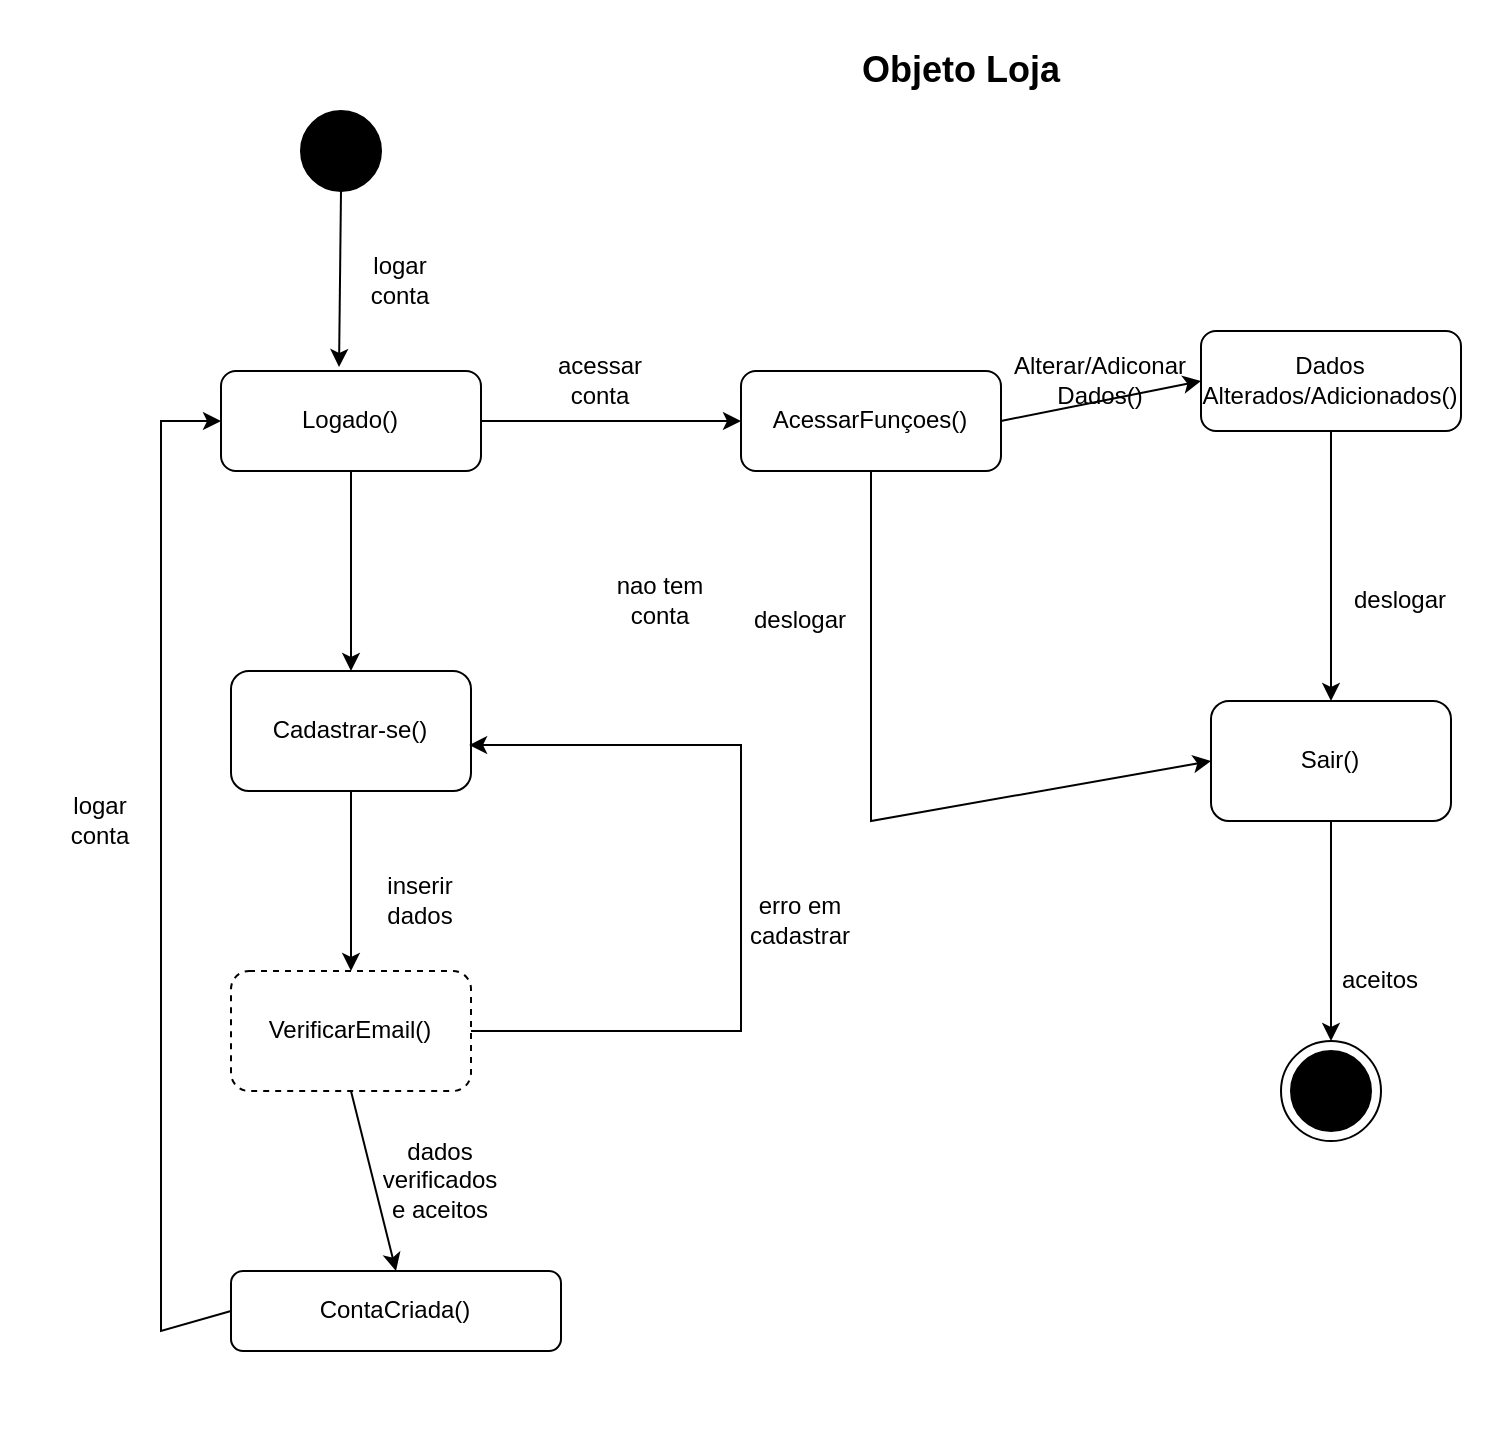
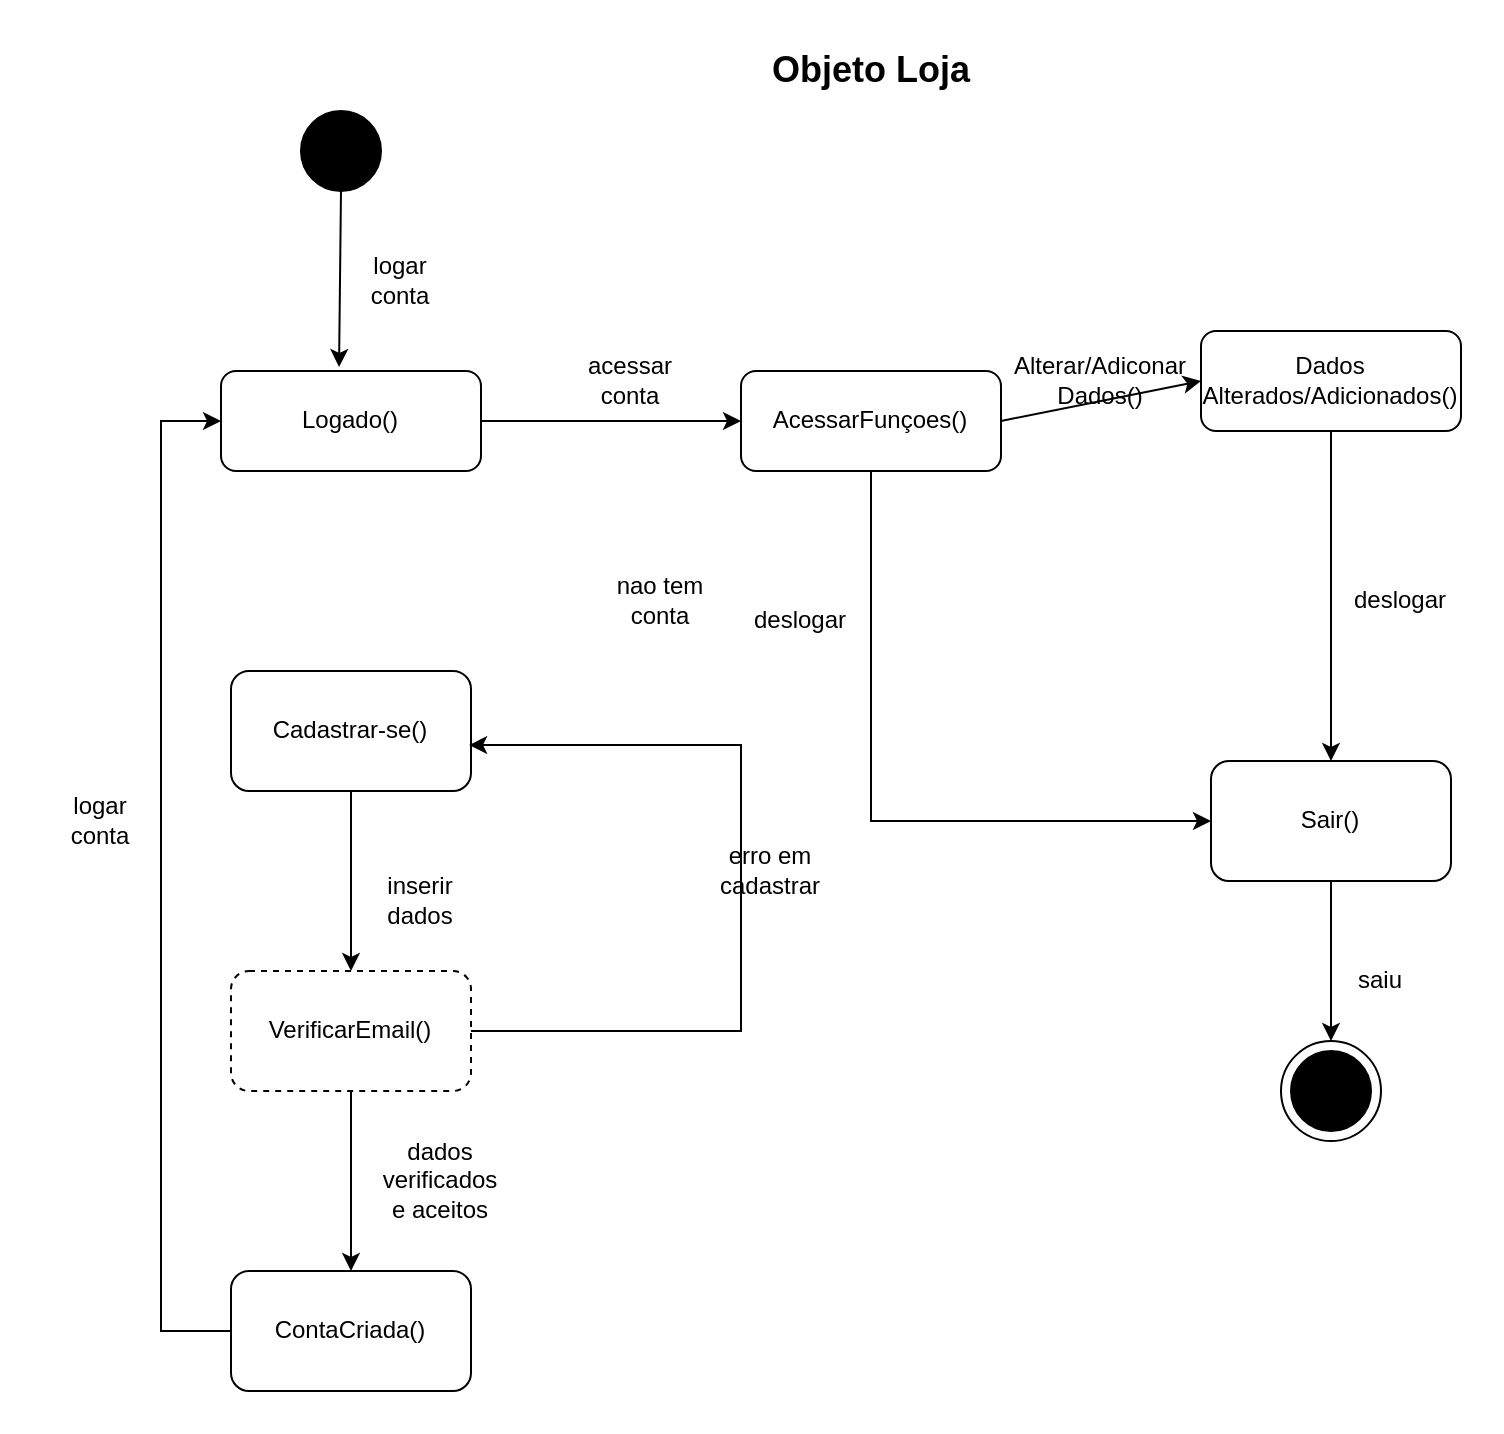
  <mxCell id="0" />
  <mxCell id="1" parent="0" />
  <mxCell id="2" value="" style="ellipse;whiteSpace=wrap;html=1;aspect=fixed;fillColor=#000000;" vertex="1" parent="1"><mxGeometry x="150" y="55" width="40" height="40" as="geometry" /></mxCell>
  <mxCell id="3" value="Logado()" style="rounded=1;whiteSpace=wrap;html=1;fillColor=#FFFFFF;" vertex="1" parent="1"><mxGeometry x="110" y="185" width="130" height="50" as="geometry" /></mxCell>
  <mxCell id="4" value="" style="endArrow=classic;html=1;rounded=0;exitX=0.5;exitY=1;exitDx=0;exitDy=0;entryX=0.454;entryY=-0.04;entryDx=0;entryDy=0;entryPerimeter=0;" edge="1" parent="1" source="2" target="3"><mxGeometry width="50" height="50" relative="1" as="geometry"><mxPoint x="400" y="325" as="sourcePoint" /><mxPoint x="450" y="275" as="targetPoint" /></mxGeometry></mxCell>
  <mxCell id="5" value="logar conta" style="text;html=1;strokeColor=none;fillColor=none;align=center;verticalAlign=middle;whiteSpace=wrap;rounded=0;" vertex="1" parent="1"><mxGeometry x="170" y="125" width="60" height="30" as="geometry" /></mxCell>
- <mxCell id="6" value="" style="endArrow=classic;html=1;rounded=0;exitX=0.5;exitY=1;exitDx=0;exitDy=0;entryX=0.5;entryY=0;entryDx=0;entryDy=0;" edge="1" parent="1" source="3" target="7"><mxGeometry width="50" height="50" relative="1" as="geometry"><mxPoint x="180" y="365" as="sourcePoint" /><mxPoint x="175" y="325" as="targetPoint" /></mxGeometry></mxCell>
  <mxCell id="7" value="Cadastrar-se()" style="rounded=1;whiteSpace=wrap;html=1;fillColor=#FFFFFF;" vertex="1" parent="1"><mxGeometry x="115" y="335" width="120" height="60" as="geometry" /></mxCell>
  <mxCell id="8" value="nao tem conta" style="text;html=1;strokeColor=none;fillColor=none;align=center;verticalAlign=middle;whiteSpace=wrap;rounded=0;" vertex="1" parent="1"><mxGeometry x="300" y="285" width="60" height="30" as="geometry" /></mxCell>
  <mxCell id="9" value="VerificarEmail()" style="rounded=1;whiteSpace=wrap;html=1;fillColor=#FFFFFF;dashed=1;" vertex="1" parent="1"><mxGeometry x="115" y="485" width="120" height="60" as="geometry" /></mxCell>
  <mxCell id="10" value="" style="endArrow=classic;html=1;rounded=0;exitX=0.5;exitY=1;exitDx=0;exitDy=0;entryX=0.5;entryY=0;entryDx=0;entryDy=0;" edge="1" parent="1" source="7" target="9"><mxGeometry width="50" height="50" relative="1" as="geometry"><mxPoint x="400" y="415" as="sourcePoint" /><mxPoint x="450" y="365" as="targetPoint" /></mxGeometry></mxCell>
  <mxCell id="11" value="inserir dados" style="text;html=1;strokeColor=none;fillColor=none;align=center;verticalAlign=middle;whiteSpace=wrap;rounded=0;" vertex="1" parent="1"><mxGeometry x="180" y="435" width="60" height="30" as="geometry" /></mxCell>
  <mxCell id="12" value="" style="endArrow=classic;html=1;rounded=0;exitX=1;exitY=0.5;exitDx=0;exitDy=0;entryX=0.992;entryY=0.617;entryDx=0;entryDy=0;entryPerimeter=0;" edge="1" parent="1" source="9" target="7"><mxGeometry width="50" height="50" relative="1" as="geometry"><mxPoint x="400" y="515" as="sourcePoint" /><mxPoint x="370" y="355" as="targetPoint" /><Array as="points"><mxPoint x="320" y="515" /><mxPoint x="370" y="515" /><mxPoint x="370" y="372" /></Array></mxGeometry></mxCell>
- <mxCell id="13" value="erro em cadastrar" style="text;html=1;strokeColor=none;fillColor=none;align=center;verticalAlign=middle;whiteSpace=wrap;rounded=0;" vertex="1" parent="1"><mxGeometry x="370" y="445" width="60" height="30" as="geometry" /></mxCell>
+ <mxCell id="13" value="erro em cadastrar" style="text;html=1;strokeColor=none;fillColor=none;align=center;verticalAlign=middle;whiteSpace=wrap;rounded=0;" vertex="1" parent="1"><mxGeometry x="355" y="420" width="60" height="30" as="geometry" /></mxCell>
  <mxCell id="14" value="" style="endArrow=classic;html=1;rounded=0;exitX=0.5;exitY=1;exitDx=0;exitDy=0;entryX=0.5;entryY=0;entryDx=0;entryDy=0;" edge="1" parent="1" source="9" target="15"><mxGeometry width="50" height="50" relative="1" as="geometry"><mxPoint x="400" y="505" as="sourcePoint" /><mxPoint x="170" y="655" as="targetPoint" /></mxGeometry></mxCell>
- <mxCell id="15" value="ContaCriada()" style="rounded=1;whiteSpace=wrap;html=1;fillColor=#FFFFFF;" vertex="1" parent="1"><mxGeometry x="115" y="635" width="165" height="40" as="geometry" /></mxCell>
+ <mxCell id="15" value="ContaCriada()" style="rounded=1;whiteSpace=wrap;html=1;fillColor=#FFFFFF;" vertex="1" parent="1"><mxGeometry x="115" y="635" width="120" height="60" as="geometry" /></mxCell>
  <mxCell id="16" value="dados verificados e aceitos" style="text;html=1;strokeColor=none;fillColor=none;align=center;verticalAlign=middle;whiteSpace=wrap;rounded=0;" vertex="1" parent="1"><mxGeometry x="190" y="575" width="60" height="30" as="geometry" /></mxCell>
  <mxCell id="17" value="" style="endArrow=classic;html=1;rounded=0;exitX=0;exitY=0.5;exitDx=0;exitDy=0;entryX=0;entryY=0.5;entryDx=0;entryDy=0;" edge="1" parent="1" source="15" target="3"><mxGeometry width="50" height="50" relative="1" as="geometry"><mxPoint x="20" y="645" as="sourcePoint" /><mxPoint x="100" y="235" as="targetPoint" /><Array as="points"><mxPoint x="80" y="665" /><mxPoint x="80" y="210" /></Array></mxGeometry></mxCell>
  <mxCell id="18" value="logar conta" style="text;html=1;strokeColor=none;fillColor=none;align=center;verticalAlign=middle;whiteSpace=wrap;rounded=0;" vertex="1" parent="1"><mxGeometry x="20" y="395" width="60" height="30" as="geometry" /></mxCell>
  <mxCell id="19" value="AcessarFunçoes()" style="rounded=1;whiteSpace=wrap;html=1;fillColor=#FFFFFF;" vertex="1" parent="1"><mxGeometry x="370" y="185" width="130" height="50" as="geometry" /></mxCell>
  <mxCell id="20" value="" style="endArrow=classic;html=1;rounded=0;exitX=1;exitY=0.5;exitDx=0;exitDy=0;entryX=0;entryY=0.5;entryDx=0;entryDy=0;" edge="1" parent="1" source="3" target="19"><mxGeometry width="50" height="50" relative="1" as="geometry"><mxPoint x="400" y="295" as="sourcePoint" /><mxPoint x="450" y="245" as="targetPoint" /></mxGeometry></mxCell>
- <mxCell id="21" value="acessar conta" style="text;html=1;strokeColor=none;fillColor=none;align=center;verticalAlign=middle;whiteSpace=wrap;rounded=0;" vertex="1" parent="1"><mxGeometry x="270" y="175" width="60" height="30" as="geometry" /></mxCell>
+ <mxCell id="21" value="acessar conta" style="text;html=1;strokeColor=none;fillColor=none;align=center;verticalAlign=middle;whiteSpace=wrap;rounded=0;" vertex="1" parent="1"><mxGeometry x="285" y="175" width="60" height="30" as="geometry" /></mxCell>
  <mxCell id="22" value="Dados&lt;br&gt;Alterados/Adicionados()" style="rounded=1;whiteSpace=wrap;html=1;fillColor=#FFFFFF;" vertex="1" parent="1"><mxGeometry x="600" y="165" width="130" height="50" as="geometry" /></mxCell>
  <mxCell id="23" value="" style="endArrow=classic;html=1;rounded=0;exitX=1;exitY=0.5;exitDx=0;exitDy=0;entryX=0;entryY=0.5;entryDx=0;entryDy=0;" edge="1" parent="1" source="19" target="22"><mxGeometry width="50" height="50" relative="1" as="geometry"><mxPoint x="400" y="295" as="sourcePoint" /><mxPoint x="450" y="245" as="targetPoint" /></mxGeometry></mxCell>
  <mxCell id="24" value="Alterar/Adiconar&lt;br&gt;Dados()" style="text;html=1;strokeColor=none;fillColor=none;align=center;verticalAlign=middle;whiteSpace=wrap;rounded=0;" vertex="1" parent="1"><mxGeometry x="520" y="175" width="60" height="30" as="geometry" /></mxCell>
- <mxCell id="25" value="Sair()" style="rounded=1;whiteSpace=wrap;html=1;fillColor=#FFFFFF;" vertex="1" parent="1"><mxGeometry x="605" y="350" width="120" height="60" as="geometry" /></mxCell>
+ <mxCell id="25" value="Sair()" style="rounded=1;whiteSpace=wrap;html=1;fillColor=#FFFFFF;" vertex="1" parent="1"><mxGeometry x="605" y="380" width="120" height="60" as="geometry" /></mxCell>
  <mxCell id="26" value="" style="endArrow=classic;html=1;rounded=0;exitX=0.5;exitY=1;exitDx=0;exitDy=0;entryX=0;entryY=0.5;entryDx=0;entryDy=0;" edge="1" parent="1" source="19" target="25"><mxGeometry width="50" height="50" relative="1" as="geometry"><mxPoint x="450" y="325" as="sourcePoint" /><mxPoint x="435" y="405" as="targetPoint" /><Array as="points"><mxPoint x="435" y="410" /></Array></mxGeometry></mxCell>
  <mxCell id="27" value="deslogar" style="text;html=1;strokeColor=none;fillColor=none;align=center;verticalAlign=middle;whiteSpace=wrap;rounded=0;" vertex="1" parent="1"><mxGeometry x="370" y="295" width="60" height="30" as="geometry" /></mxCell>
  <mxCell id="28" value="" style="endArrow=classic;html=1;rounded=0;exitX=0.5;exitY=1;exitDx=0;exitDy=0;entryX=0.5;entryY=0;entryDx=0;entryDy=0;" edge="1" parent="1" source="22" target="25"><mxGeometry width="50" height="50" relative="1" as="geometry"><mxPoint x="400" y="375" as="sourcePoint" /><mxPoint x="450" y="325" as="targetPoint" /></mxGeometry></mxCell>
  <mxCell id="29" value="deslogar" style="text;html=1;strokeColor=none;fillColor=none;align=center;verticalAlign=middle;whiteSpace=wrap;rounded=0;" vertex="1" parent="1"><mxGeometry x="670" y="285" width="60" height="30" as="geometry" /></mxCell>
  <mxCell id="30" value="" style="ellipse;whiteSpace=wrap;html=1;aspect=fixed;fillColor=#FFFFFF;" vertex="1" parent="1"><mxGeometry x="640" y="520" width="50" height="50" as="geometry" /></mxCell>
  <mxCell id="31" value="" style="ellipse;whiteSpace=wrap;html=1;aspect=fixed;fillColor=#000000;" vertex="1" parent="1"><mxGeometry x="645" y="525" width="40" height="40" as="geometry" /></mxCell>
  <mxCell id="32" value="" style="endArrow=classic;html=1;rounded=0;exitX=0.5;exitY=1;exitDx=0;exitDy=0;entryX=0.5;entryY=0;entryDx=0;entryDy=0;" edge="1" parent="1" source="25" target="30"><mxGeometry width="50" height="50" relative="1" as="geometry"><mxPoint x="400" y="375" as="sourcePoint" /><mxPoint x="665" y="505" as="targetPoint" /></mxGeometry></mxCell>
- <mxCell id="33" value="aceitos" style="text;html=1;strokeColor=none;fillColor=none;align=center;verticalAlign=middle;whiteSpace=wrap;rounded=0;" vertex="1" parent="1"><mxGeometry x="660" y="475" width="60" height="30" as="geometry" /></mxCell>
- <mxCell id="34" value="&lt;div style=&quot;font-size: 18px;&quot;&gt;Objeto Loja&lt;/div&gt;" style="text;html=1;align=center;verticalAlign=middle;resizable=0;points=[];autosize=1;strokeColor=none;fillColor=none;strokeWidth=1;fontSize=18;fontStyle=1" vertex="1" parent="1"><mxGeometry x="425" y="20" width="110" height="30" as="geometry" /></mxCell>
+ <mxCell id="33" value="saiu" style="text;html=1;strokeColor=none;fillColor=none;align=center;verticalAlign=middle;whiteSpace=wrap;rounded=0;" vertex="1" parent="1"><mxGeometry x="660" y="475" width="60" height="30" as="geometry" /></mxCell>
+ <mxCell id="34" value="&lt;div style=&quot;font-size: 18px;&quot;&gt;Objeto Loja&lt;/div&gt;" style="text;html=1;align=center;verticalAlign=middle;resizable=0;points=[];autosize=1;strokeColor=none;fillColor=none;strokeWidth=1;fontSize=18;fontStyle=1" vertex="1" parent="1"><mxGeometry x="380" y="20" width="110" height="30" as="geometry" /></mxCell>
